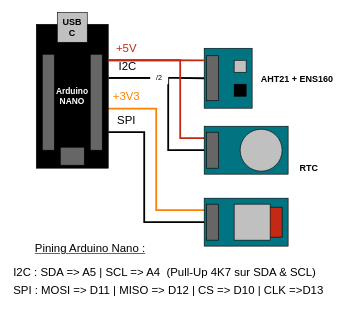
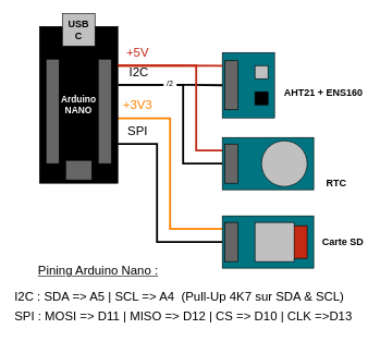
  <mxCell id="0" />
  <mxCell id="1" parent="0" />
  <mxCell id="2" style="edgeStyle=orthogonalEdgeStyle;rounded=0;orthogonalLoop=1;jettySize=auto;html=1;exitX=1.003;exitY=0.373;exitDx=0;exitDy=0;entryX=0;entryY=0.5;entryDx=0;entryDy=0;endArrow=none;endFill=0;strokeWidth=3;exitPerimeter=0;" edge="1" parent="1" source="7" target="9"><mxGeometry relative="1" as="geometry"><Array as="points"><mxPoint x="280" y="130" /><mxPoint x="280" y="250" /></Array></mxGeometry></mxCell>
  <mxCell id="3" value="&lt;font style=&quot;font-size: 19px;&quot;&gt;I2C&lt;/font&gt;" style="edgeStyle=orthogonalEdgeStyle;rounded=0;orthogonalLoop=1;jettySize=auto;html=1;exitX=1.01;exitY=0.373;exitDx=0;exitDy=0;entryX=0;entryY=0.5;entryDx=0;entryDy=0;endArrow=none;endFill=0;strokeWidth=3;exitPerimeter=0;" edge="1" parent="1" source="7" target="8"><mxGeometry x="-0.614" y="20" relative="1" as="geometry"><Array as="points"><mxPoint x="290" y="130" /></Array><mxPoint as="offset" /></mxGeometry></mxCell>
  <mxCell id="4" value="&lt;font style=&quot;font-size: 19px;&quot;&gt;SPI&lt;/font&gt;" style="edgeStyle=orthogonalEdgeStyle;rounded=0;orthogonalLoop=1;jettySize=auto;html=1;exitX=1;exitY=0.75;exitDx=0;exitDy=0;entryX=0;entryY=0.5;entryDx=0;entryDy=0;endArrow=none;endFill=0;strokeWidth=3;" edge="1" parent="1" source="7" target="15"><mxGeometry x="-0.806" y="20" relative="1" as="geometry"><Array as="points"><mxPoint x="240" y="220" /><mxPoint x="240" y="370" /></Array><mxPoint as="offset" /></mxGeometry></mxCell>
  <mxCell id="5" value="&lt;font style=&quot;font-size: 19px;&quot; color=&quot;#c32914&quot;&gt;+5V&lt;br&gt;&lt;/font&gt;" style="edgeStyle=orthogonalEdgeStyle;rounded=0;orthogonalLoop=1;jettySize=auto;html=1;exitX=1;exitY=0.25;exitDx=0;exitDy=0;entryX=0;entryY=0.25;entryDx=0;entryDy=0;endArrow=none;endFill=0;strokeWidth=3;strokeColor=#C32914;" edge="1" parent="1" source="7" target="9"><mxGeometry x="-0.793" y="20" relative="1" as="geometry"><Array as="points"><mxPoint x="300" y="100" /><mxPoint x="300" y="230" /></Array><mxPoint as="offset" /></mxGeometry></mxCell>
  <mxCell id="6" value="&lt;font color=&quot;#ff8000&quot; style=&quot;font-size: 19px;&quot;&gt;+3V3&lt;/font&gt;" style="edgeStyle=orthogonalEdgeStyle;rounded=0;orthogonalLoop=1;jettySize=auto;html=1;exitX=0.99;exitY=0.586;exitDx=0;exitDy=0;entryX=0;entryY=0.25;entryDx=0;entryDy=0;endArrow=none;endFill=0;strokeWidth=3;strokeColor=#FF8000;exitPerimeter=0;" edge="1" parent="1" source="7" target="15"><mxGeometry x="-0.811" y="21" relative="1" as="geometry"><Array as="points"><mxPoint x="260" y="181" /><mxPoint x="260" y="350" /></Array><mxPoint as="offset" /></mxGeometry></mxCell>
  <mxCell id="7" value="&lt;font style=&quot;font-size: 14px;&quot; color=&quot;#ffffff&quot;&gt;&lt;b&gt;Arduino &lt;br&gt;NANO&lt;/b&gt;&lt;/font&gt;" style="rounded=0;whiteSpace=wrap;html=1;fillColor=#000000;" vertex="1" parent="1"><mxGeometry x="60" y="40" width="120" height="240" as="geometry" /></mxCell>
  <mxCell id="8" value="" style="rounded=0;whiteSpace=wrap;html=1;fillColor=#017481;" vertex="1" parent="1"><mxGeometry x="340" y="80" width="80" height="100" as="geometry" /></mxCell>
  <mxCell id="9" value="" style="rounded=0;whiteSpace=wrap;html=1;fillColor=#017481;" vertex="1" parent="1"><mxGeometry x="340" y="210" width="140" height="80" as="geometry" /></mxCell>
  <mxCell id="10" value="" style="ellipse;whiteSpace=wrap;html=1;aspect=fixed;fillColor=#c0c0c0;" vertex="1" parent="1"><mxGeometry x="400" y="215" width="70" height="70" as="geometry" /></mxCell>
  <mxCell id="11" value="" style="whiteSpace=wrap;html=1;aspect=fixed;fillColor=#c0c0c0;" vertex="1" parent="1"><mxGeometry x="390" y="100" width="20" height="20" as="geometry" /></mxCell>
  <mxCell id="12" value="" style="whiteSpace=wrap;html=1;aspect=fixed;fillColor=#000000;" vertex="1" parent="1"><mxGeometry x="390" y="140" width="20" height="20" as="geometry" /></mxCell>
  <mxCell id="13" value="" style="rounded=0;whiteSpace=wrap;html=1;fillColor=#666666;rotation=-90;" vertex="1" parent="1"><mxGeometry x="105" y="240" width="30" height="40" as="geometry" /></mxCell>
  <mxCell id="14" value="" style="rounded=0;whiteSpace=wrap;html=1;fillColor=#666666;" vertex="1" parent="1"><mxGeometry x="344" y="220" width="20" height="60" as="geometry" /></mxCell>
  <mxCell id="15" value="" style="rounded=0;whiteSpace=wrap;html=1;fillColor=#017481;" vertex="1" parent="1"><mxGeometry x="340" y="330" width="140" height="80" as="geometry" /></mxCell>
  <mxCell id="16" value="" style="rounded=0;whiteSpace=wrap;html=1;fillColor=#666666;" vertex="1" parent="1"><mxGeometry x="344" y="340" width="20" height="60" as="geometry" /></mxCell>
  <mxCell id="17" value="" style="whiteSpace=wrap;html=1;aspect=fixed;fillColor=#C32914;" vertex="1" parent="1"><mxGeometry x="420" y="345" width="50" height="50" as="geometry" /></mxCell>
  <mxCell id="18" value="" style="whiteSpace=wrap;html=1;aspect=fixed;fillColor=#c0c0c0;" vertex="1" parent="1"><mxGeometry x="390" y="340" width="60" height="60" as="geometry" /></mxCell>
- <mxCell id="19" value="&lt;b&gt;&lt;font style=&quot;font-size: 15px;&quot;&gt;AHT21 + ENS160&lt;/font&gt;&lt;/b&gt;" style="text;html=1;align=center;verticalAlign=middle;whiteSpace=wrap;rounded=0;" vertex="1" parent="1"><mxGeometry x="430" y="115" width="130" height="30" as="geometry" /></mxCell>
+ <mxCell id="19" value="&lt;b&gt;&lt;font style=&quot;font-size: 15px;&quot;&gt;AHT21 + ENS160&lt;/font&gt;&lt;/b&gt;" style="text;html=1;align=center;verticalAlign=middle;whiteSpace=wrap;rounded=0;" vertex="1" parent="1"><mxGeometry x="430" y="125" width="130" height="30" as="geometry" /></mxCell>
  <mxCell id="20" value="&lt;font style=&quot;font-size: 15px;&quot;&gt;&lt;b&gt;RTC&lt;/b&gt;&lt;/font&gt;" style="text;html=1;align=center;verticalAlign=middle;whiteSpace=wrap;rounded=0;" vertex="1" parent="1"><mxGeometry x="490" y="265" width="50" height="30" as="geometry" /></mxCell>
+ <mxCell id="21" value="&lt;font style=&quot;font-size: 15px;&quot;&gt;&lt;b&gt;Carte SD&lt;br&gt;&lt;/b&gt;&lt;/font&gt;" style="text;html=1;align=center;verticalAlign=middle;whiteSpace=wrap;rounded=0;" vertex="1" parent="1"><mxGeometry x="490" y="355" width="70" height="30" as="geometry" /></mxCell>
  <mxCell id="22" value="" style="rounded=0;whiteSpace=wrap;html=1;fillColor=#666666;" vertex="1" parent="1"><mxGeometry x="70" y="90" width="20" height="160" as="geometry" /></mxCell>
  <mxCell id="23" value="" style="rounded=0;whiteSpace=wrap;html=1;fillColor=#666666;" vertex="1" parent="1"><mxGeometry x="150" y="90" width="20" height="160" as="geometry" /></mxCell>
  <mxCell id="24" value="&lt;b style=&quot;font-size: 15px;&quot;&gt;USB&lt;br&gt;C&lt;br&gt;&lt;/b&gt;" style="whiteSpace=wrap;html=1;aspect=fixed;fillColor=#c0c0c0;" vertex="1" parent="1"><mxGeometry x="95" y="20" width="50" height="50" as="geometry" /></mxCell>
  <mxCell id="25" value="" style="rounded=0;whiteSpace=wrap;html=1;fillColor=#666666;" vertex="1" parent="1"><mxGeometry x="344" y="92.5" width="20" height="75" as="geometry" /></mxCell>
  <mxCell id="26" style="edgeStyle=orthogonalEdgeStyle;rounded=0;orthogonalLoop=1;jettySize=auto;html=1;exitX=1;exitY=0.25;exitDx=0;exitDy=0;entryX=0.006;entryY=0.203;entryDx=0;entryDy=0;entryPerimeter=0;endArrow=none;endFill=0;strokeWidth=3;strokeColor=#C32914;" edge="1" parent="1" source="7" target="8"><mxGeometry relative="1" as="geometry"><Array as="points"><mxPoint x="260" y="100" /></Array></mxGeometry></mxCell>
  <mxCell id="27" value="&lt;div align=&quot;left&quot;&gt;&lt;font style=&quot;font-size: 19px;&quot;&gt;I2C : SDA =&amp;gt; A5 | SCL =&amp;gt; A4&amp;nbsp; (Pull-Up 4K7 sur SDA &amp;amp; SCL)&lt;br&gt;&lt;/font&gt;&lt;/div&gt;" style="text;html=1;align=left;verticalAlign=middle;whiteSpace=wrap;rounded=0;" vertex="1" parent="1"><mxGeometry x="20" y="440" width="520" height="30" as="geometry" /></mxCell>
  <mxCell id="28" value="&lt;div align=&quot;left&quot;&gt;&lt;font style=&quot;font-size: 19px;&quot;&gt;SPI : MOSI =&amp;gt; D11 | MISO =&amp;gt; D12 | CS =&amp;gt; D10 | CLK =&amp;gt;D13&lt;/font&gt;&lt;/div&gt;" style="text;html=1;align=left;verticalAlign=middle;whiteSpace=wrap;rounded=0;" vertex="1" parent="1"><mxGeometry x="20" y="470" width="530" height="30" as="geometry" /></mxCell>
  <mxCell id="29" value="&lt;div align=&quot;left&quot;&gt;&lt;u&gt;&lt;font style=&quot;font-size: 19px;&quot;&gt;Pining Arduino Nano :&lt;br&gt;&lt;/font&gt;&lt;/u&gt;&lt;/div&gt;" style="text;html=1;align=center;verticalAlign=middle;whiteSpace=wrap;rounded=0;" vertex="1" parent="1"><mxGeometry x="55" y="400" width="190" height="30" as="geometry" /></mxCell>
- <mxCell id="30" value="/2" style="text;html=1;align=center;verticalAlign=middle;whiteSpace=wrap;rounded=0;fillColor=default;" vertex="1" parent="1"><mxGeometry x="250" y="120" width="30" height="20" as="geometry" /></mxCell>
+ <mxCell id="30" value="/2" style="text;html=1;align=center;verticalAlign=middle;whiteSpace=wrap;rounded=0;fillColor=default;" vertex="1" parent="1"><mxGeometry x="250" y="120" width="20" height="15" as="geometry" /></mxCell>
